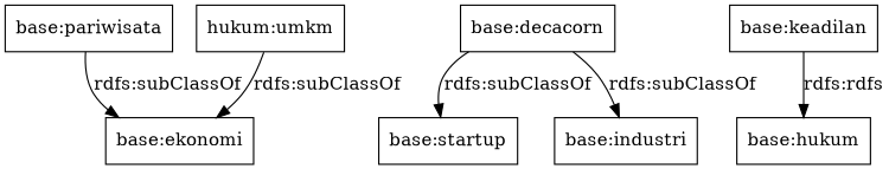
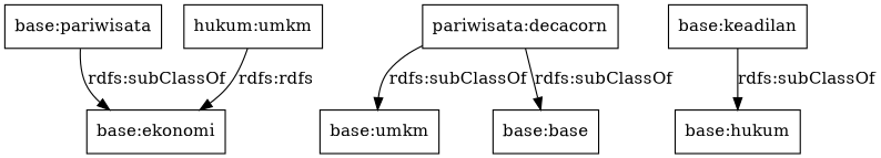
  digraph {
    rankdir=TB
    node [color=black shape=rectangle]
    "base:pariwisata"
    "base:ekonomi"
    n3 [label="hukum:umkm"]
-   "base:decacorn"
-   "base:startup"
-   "base:industri"
+   "base:decacorn" [label="pariwisata:decacorn"]
+   "base:startup" [label="base:umkm"]
+   "base:industri" [label="base:base"]
    "base:keadilan"
    "base:hukum"
    "base:pariwisata" -> "base:ekonomi" [label="rdfs:subClassOf"]
-   n3 -> "base:ekonomi" [label="rdfs:subClassOf"]
+   n3 -> "base:ekonomi" [label="rdfs:rdfs"]
    "base:decacorn" -> "base:startup" [label="rdfs:subClassOf"]
    "base:decacorn" -> "base:industri" [label="rdfs:subClassOf"]
-   "base:keadilan" -> "base:hukum" [label="rdfs:rdfs"]
+   "base:keadilan" -> "base:hukum" [label="rdfs:subClassOf"]
  }
